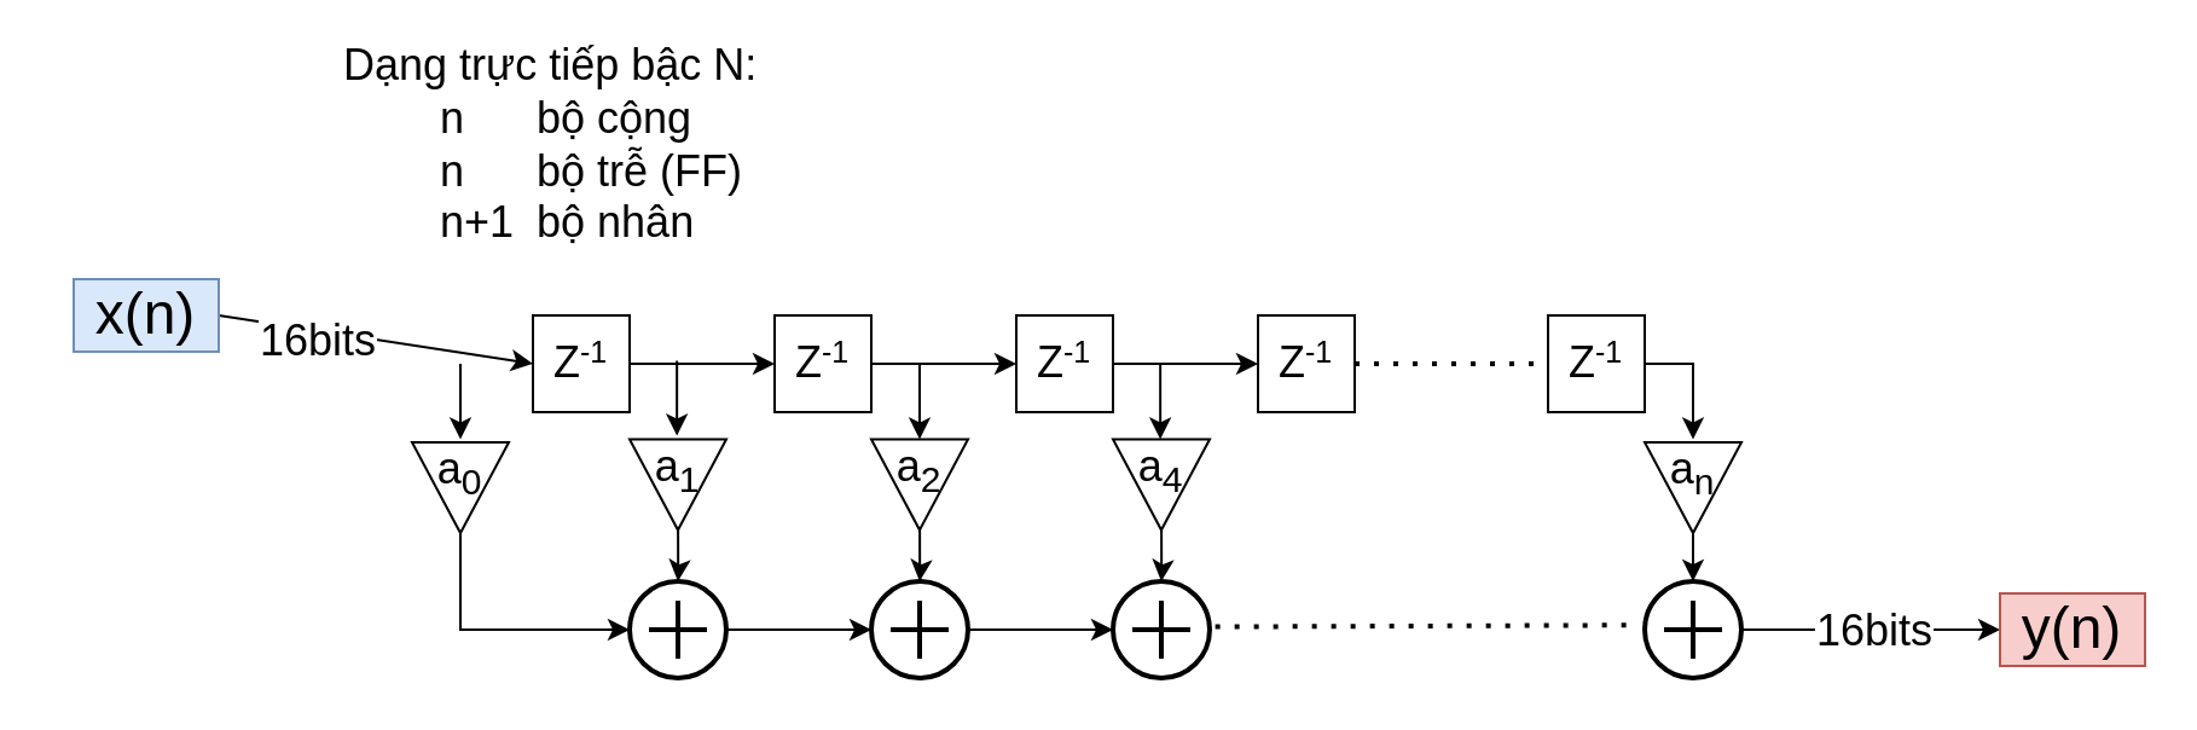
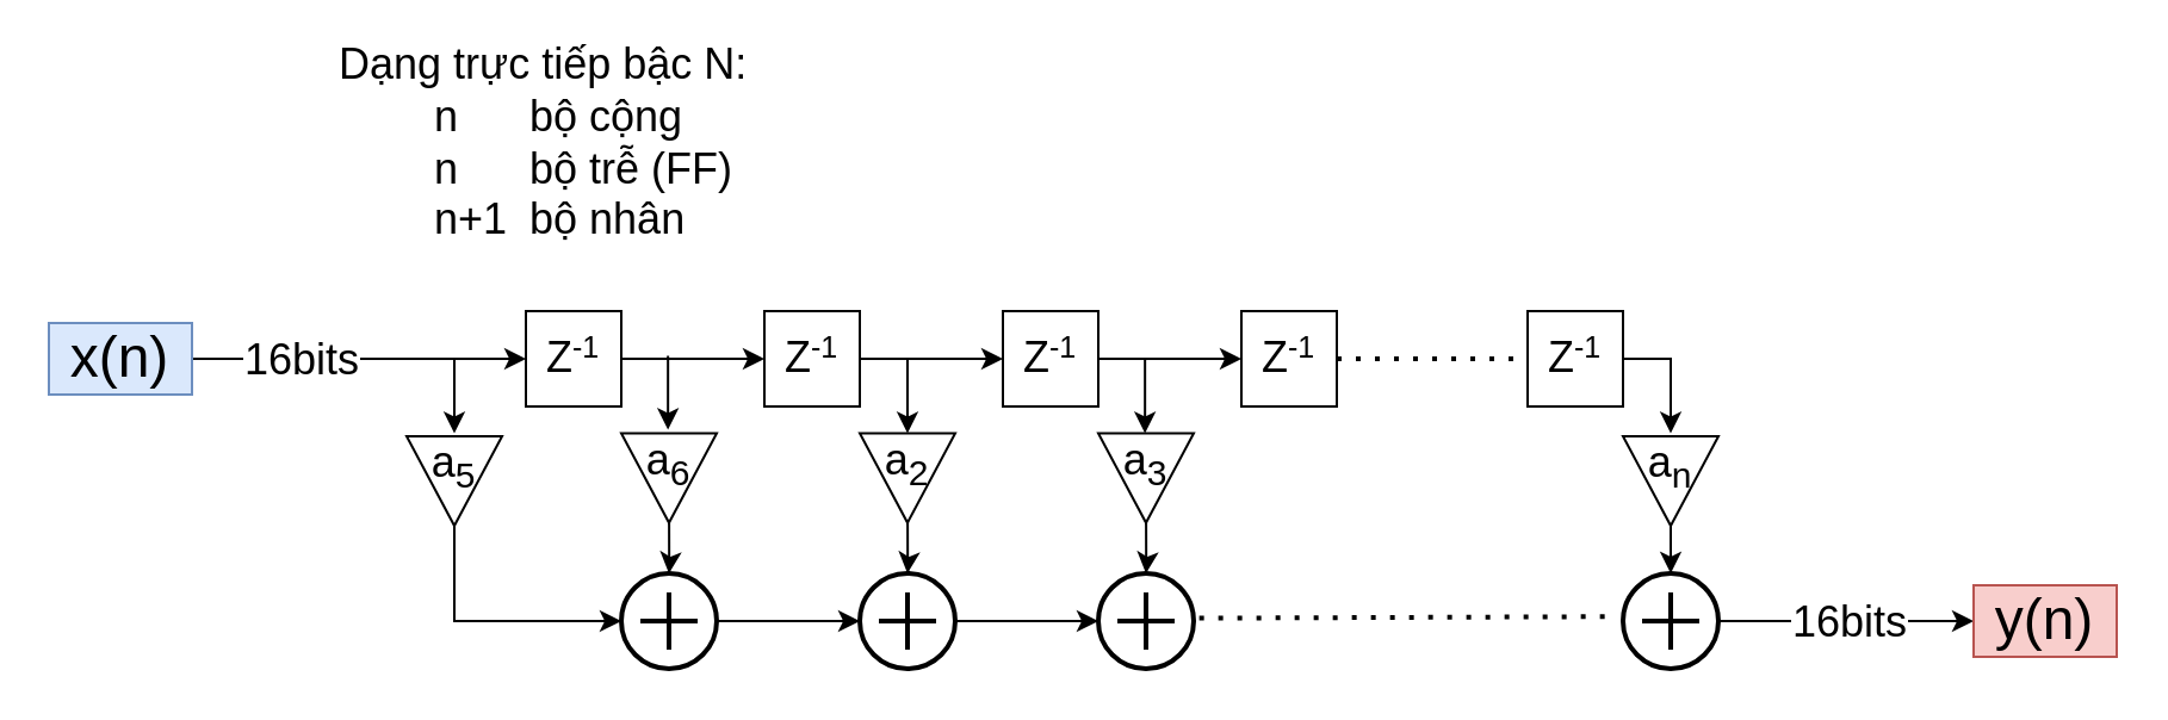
  <mxCell id="0" />
  <mxCell id="1" parent="0" />
  <mxCell id="2" value="Z&lt;span style=&quot;font-size: 15px;&quot;&gt;&lt;sup&gt;-1&lt;/sup&gt;&lt;/span&gt;" style="rounded=0;whiteSpace=wrap;html=1;fontSize=18;glass=0;strokeWidth=1;shadow=0;" parent="1" vertex="1"><mxGeometry x="220" y="130" width="40" height="40" as="geometry" /></mxCell>
  <mxCell id="3" value="Dạng trực tiếp bậc N:&lt;br&gt;&lt;span style=&quot;white-space: pre;&quot;&gt;&#09;&lt;/span&gt;n &lt;span style=&quot;white-space: pre;&quot;&gt;&#09;&lt;/span&gt;bộ cộng&lt;br&gt;&lt;span style=&quot;white-space: pre;&quot;&gt;&#09;&lt;/span&gt;n &lt;span style=&quot;white-space: pre;&quot;&gt;&#09;&lt;/span&gt;bộ trễ (FF)&lt;br&gt;&lt;span style=&quot;white-space: pre;&quot;&gt;&#09;&lt;/span&gt;n+1 &lt;span style=&quot;white-space: pre;&quot;&gt;&#09;&lt;/span&gt;bộ nhân" style="text;html=1;strokeColor=none;fillColor=none;align=left;verticalAlign=middle;whiteSpace=wrap;rounded=0;fontSize=18;" vertex="1" parent="1"><mxGeometry x="140" y="20" width="320" height="80" as="geometry" /></mxCell>
  <mxCell id="4" value="" style="endArrow=classic;html=1;rounded=0;fontSize=18;entryX=0;entryY=0.5;entryDx=0;entryDy=0;exitX=1;exitY=0.5;exitDx=0;exitDy=0;" edge="1" parent="1" source="6" target="2"><mxGeometry relative="1" as="geometry"><mxPoint x="80" y="200" as="sourcePoint" /><mxPoint x="210" y="200" as="targetPoint" /></mxGeometry></mxCell>
  <mxCell id="5" value="16bits" style="edgeLabel;resizable=0;html=1;align=center;verticalAlign=middle;fontSize=18;" connectable="0" vertex="1" parent="4"><mxGeometry relative="1" as="geometry"><mxPoint x="-25" as="offset" /></mxGeometry></mxCell>
- <mxCell id="6" value="&lt;font style=&quot;font-size: 24px;&quot;&gt;x(n)&lt;br style=&quot;font-size: 24px;&quot;&gt;&lt;/font&gt;" style="text;html=1;strokeColor=#6c8ebf;fillColor=#dae8fc;align=center;verticalAlign=middle;whiteSpace=wrap;rounded=0;fontSize=24;" vertex="1" parent="1"><mxGeometry x="30" y="115" width="60" height="30" as="geometry" /></mxCell>
+ <mxCell id="6" value="&lt;font style=&quot;font-size: 24px;&quot;&gt;x(n)&lt;br style=&quot;font-size: 24px;&quot;&gt;&lt;/font&gt;" style="text;html=1;strokeColor=#6c8ebf;fillColor=#dae8fc;align=center;verticalAlign=middle;whiteSpace=wrap;rounded=0;fontSize=24;" vertex="1" parent="1"><mxGeometry x="20" y="135" width="60" height="30" as="geometry" /></mxCell>
  <mxCell id="7" value="Z&lt;span style=&quot;font-size: 15px;&quot;&gt;&lt;sup&gt;-1&lt;/sup&gt;&lt;/span&gt;" style="rounded=0;whiteSpace=wrap;html=1;fontSize=18;glass=0;strokeWidth=1;shadow=0;" vertex="1" parent="1"><mxGeometry x="320" y="130" width="40" height="40" as="geometry" /></mxCell>
  <mxCell id="8" value="" style="edgeStyle=orthogonalEdgeStyle;rounded=0;orthogonalLoop=1;jettySize=auto;html=1;" edge="1" parent="1" source="9" target="10"><mxGeometry relative="1" as="geometry" /></mxCell>
  <mxCell id="9" value="Z&lt;span style=&quot;font-size: 15px;&quot;&gt;&lt;sup&gt;-1&lt;/sup&gt;&lt;/span&gt;" style="rounded=0;whiteSpace=wrap;html=1;fontSize=18;glass=0;strokeWidth=1;shadow=0;" vertex="1" parent="1"><mxGeometry x="420" y="130" width="40" height="40" as="geometry" /></mxCell>
  <mxCell id="10" value="Z&lt;span style=&quot;font-size: 15px;&quot;&gt;&lt;sup&gt;-1&lt;/sup&gt;&lt;/span&gt;" style="rounded=0;whiteSpace=wrap;html=1;fontSize=18;glass=0;strokeWidth=1;shadow=0;" vertex="1" parent="1"><mxGeometry x="520" y="130" width="40" height="40" as="geometry" /></mxCell>
  <mxCell id="11" value="Z&lt;span style=&quot;font-size: 15px;&quot;&gt;&lt;sup&gt;-1&lt;/sup&gt;&lt;/span&gt;" style="rounded=0;whiteSpace=wrap;html=1;fontSize=18;glass=0;strokeWidth=1;shadow=0;" vertex="1" parent="1"><mxGeometry x="640" y="130" width="40" height="40" as="geometry" /></mxCell>
  <mxCell id="12" value="" style="endArrow=classic;html=1;rounded=0;exitX=1;exitY=0.5;exitDx=0;exitDy=0;entryX=0;entryY=0.5;entryDx=0;entryDy=0;" edge="1" parent="1" source="2" target="7"><mxGeometry width="50" height="50" relative="1" as="geometry"><mxPoint x="520" y="240" as="sourcePoint" /><mxPoint x="570" y="190" as="targetPoint" /></mxGeometry></mxCell>
  <mxCell id="13" value="" style="endArrow=classic;html=1;rounded=0;exitX=1;exitY=0.5;exitDx=0;exitDy=0;entryX=0;entryY=0.5;entryDx=0;entryDy=0;" edge="1" parent="1" source="7" target="9"><mxGeometry width="50" height="50" relative="1" as="geometry"><mxPoint x="520" y="240" as="sourcePoint" /><mxPoint x="570" y="190" as="targetPoint" /></mxGeometry></mxCell>
  <mxCell id="14" value="" style="endArrow=none;dashed=1;html=1;dashPattern=1 3;strokeWidth=2;rounded=0;exitX=1;exitY=0.5;exitDx=0;exitDy=0;entryX=0;entryY=0.5;entryDx=0;entryDy=0;" edge="1" parent="1" source="10" target="11"><mxGeometry width="50" height="50" relative="1" as="geometry"><mxPoint x="520" y="240" as="sourcePoint" /><mxPoint x="570" y="190" as="targetPoint" /></mxGeometry></mxCell>
  <mxCell id="15" value="" style="edgeStyle=orthogonalEdgeStyle;rounded=0;orthogonalLoop=1;jettySize=auto;html=1;" edge="1" parent="1" source="16" target="18"><mxGeometry relative="1" as="geometry" /></mxCell>
  <mxCell id="16" value="" style="html=1;verticalLabelPosition=bottom;align=center;labelBackgroundColor=#ffffff;verticalAlign=top;strokeWidth=2;strokeColor=#000000;shadow=0;dashed=0;shape=mxgraph.ios7.icons.add;fontSize=18;" vertex="1" parent="1"><mxGeometry x="260" y="240" width="40" height="40" as="geometry" /></mxCell>
  <mxCell id="17" value="" style="edgeStyle=orthogonalEdgeStyle;rounded=0;orthogonalLoop=1;jettySize=auto;html=1;" edge="1" parent="1" source="18" target="19"><mxGeometry relative="1" as="geometry" /></mxCell>
  <mxCell id="18" value="" style="html=1;verticalLabelPosition=bottom;align=center;labelBackgroundColor=#ffffff;verticalAlign=top;strokeWidth=2;strokeColor=#000000;shadow=0;dashed=0;shape=mxgraph.ios7.icons.add;fontSize=18;" vertex="1" parent="1"><mxGeometry x="360" y="240" width="40" height="40" as="geometry" /></mxCell>
  <mxCell id="19" value="" style="html=1;verticalLabelPosition=bottom;align=center;labelBackgroundColor=#ffffff;verticalAlign=top;strokeWidth=2;strokeColor=#000000;shadow=0;dashed=0;shape=mxgraph.ios7.icons.add;fontSize=18;" vertex="1" parent="1"><mxGeometry x="460" y="240" width="40" height="40" as="geometry" /></mxCell>
  <mxCell id="20" value="" style="html=1;verticalLabelPosition=bottom;align=center;labelBackgroundColor=#ffffff;verticalAlign=top;strokeWidth=2;strokeColor=#000000;shadow=0;dashed=0;shape=mxgraph.ios7.icons.add;fontSize=18;" vertex="1" parent="1"><mxGeometry x="680" y="240" width="40" height="40" as="geometry" /></mxCell>
  <mxCell id="21" value="" style="endArrow=classic;html=1;rounded=0;fontSize=18;entryX=0;entryY=0.5;entryDx=0;entryDy=0;" edge="1" parent="1"><mxGeometry relative="1" as="geometry"><mxPoint x="720" y="260" as="sourcePoint" /><mxPoint x="827" y="260" as="targetPoint" /></mxGeometry></mxCell>
  <mxCell id="22" value="16bits" style="edgeLabel;resizable=0;html=1;align=center;verticalAlign=middle;fontSize=18;" connectable="0" vertex="1" parent="21"><mxGeometry relative="1" as="geometry" /></mxCell>
  <mxCell id="23" value="&lt;font style=&quot;font-size: 24px;&quot;&gt;y(n)&lt;br style=&quot;font-size: 24px;&quot;&gt;&lt;/font&gt;" style="text;html=1;strokeColor=#b85450;fillColor=#f8cecc;align=center;verticalAlign=middle;whiteSpace=wrap;rounded=0;fontSize=24;" vertex="1" parent="1"><mxGeometry x="827" y="245" width="60" height="30" as="geometry" /></mxCell>
  <mxCell id="24" value="" style="group" vertex="1" connectable="0" parent="1"><mxGeometry x="250" y="180" width="60" height="38.75" as="geometry" /></mxCell>
  <mxCell id="25" value="" style="triangle;whiteSpace=wrap;html=1;rotation=90;" vertex="1" parent="24"><mxGeometry x="11.25" width="37.5" height="40" as="geometry" /></mxCell>
- <mxCell id="26" value="&lt;font style=&quot;font-size: 18px;&quot;&gt;a&lt;sub&gt;1&lt;br&gt;&lt;/sub&gt;&lt;/font&gt;" style="text;html=1;strokeColor=none;fillColor=none;align=center;verticalAlign=middle;whiteSpace=wrap;rounded=0;" vertex="1" parent="24"><mxGeometry width="60" height="30" as="geometry" /></mxCell>
+ <mxCell id="26" value="&lt;font style=&quot;font-size: 18px;&quot;&gt;a&lt;sub&gt;6&lt;br&gt;&lt;/sub&gt;&lt;/font&gt;" style="text;html=1;strokeColor=none;fillColor=none;align=center;verticalAlign=middle;whiteSpace=wrap;rounded=0;" vertex="1" parent="24"><mxGeometry width="60" height="30" as="geometry" /></mxCell>
  <mxCell id="27" value="" style="group" vertex="1" connectable="0" parent="1"><mxGeometry x="350" y="180" width="60" height="38.75" as="geometry" /></mxCell>
  <mxCell id="28" value="" style="triangle;whiteSpace=wrap;html=1;rotation=90;" vertex="1" parent="27"><mxGeometry x="11.25" width="37.5" height="40" as="geometry" /></mxCell>
  <mxCell id="29" value="&lt;font style=&quot;font-size: 18px;&quot;&gt;a&lt;sub&gt;2&lt;br&gt;&lt;/sub&gt;&lt;/font&gt;" style="text;html=1;strokeColor=none;fillColor=none;align=center;verticalAlign=middle;whiteSpace=wrap;rounded=0;" vertex="1" parent="27"><mxGeometry width="60" height="30" as="geometry" /></mxCell>
  <mxCell id="30" value="" style="group" vertex="1" connectable="0" parent="1"><mxGeometry x="450" y="180" width="60" height="38.75" as="geometry" /></mxCell>
  <mxCell id="31" value="" style="triangle;whiteSpace=wrap;html=1;rotation=90;" vertex="1" parent="30"><mxGeometry x="11.25" width="37.5" height="40" as="geometry" /></mxCell>
- <mxCell id="32" value="&lt;font style=&quot;font-size: 18px;&quot;&gt;a&lt;sub&gt;4&lt;br&gt;&lt;/sub&gt;&lt;/font&gt;" style="text;html=1;strokeColor=none;fillColor=none;align=center;verticalAlign=middle;whiteSpace=wrap;rounded=0;" vertex="1" parent="30"><mxGeometry width="60" height="30" as="geometry" /></mxCell>
+ <mxCell id="32" value="&lt;font style=&quot;font-size: 18px;&quot;&gt;a&lt;sub&gt;3&lt;br&gt;&lt;/sub&gt;&lt;/font&gt;" style="text;html=1;strokeColor=none;fillColor=none;align=center;verticalAlign=middle;whiteSpace=wrap;rounded=0;" vertex="1" parent="30"><mxGeometry width="60" height="30" as="geometry" /></mxCell>
  <mxCell id="33" value="" style="group" vertex="1" connectable="0" parent="1"><mxGeometry x="670" y="181.25" width="60" height="38.75" as="geometry" /></mxCell>
  <mxCell id="34" value="" style="triangle;whiteSpace=wrap;html=1;rotation=90;" vertex="1" parent="33"><mxGeometry x="11.25" width="37.5" height="40" as="geometry" /></mxCell>
  <mxCell id="35" value="&lt;font style=&quot;font-size: 18px;&quot;&gt;a&lt;sub&gt;n&lt;br&gt;&lt;/sub&gt;&lt;/font&gt;" style="text;html=1;strokeColor=none;fillColor=none;align=center;verticalAlign=middle;whiteSpace=wrap;rounded=0;" vertex="1" parent="33"><mxGeometry width="60" height="30" as="geometry" /></mxCell>
  <mxCell id="36" value="" style="endArrow=classic;html=1;rounded=0;exitX=1;exitY=0.5;exitDx=0;exitDy=0;entryX=0.5;entryY=0;entryDx=0;entryDy=0;" edge="1" parent="1" source="11" target="35"><mxGeometry width="50" height="50" relative="1" as="geometry"><mxPoint x="420" y="240" as="sourcePoint" /><mxPoint x="470" y="190" as="targetPoint" /><Array as="points"><mxPoint x="700" y="150" /></Array></mxGeometry></mxCell>
  <mxCell id="37" value="" style="endArrow=none;dashed=1;html=1;dashPattern=1 3;strokeWidth=2;rounded=0;exitX=1.058;exitY=0.47;exitDx=0;exitDy=0;entryX=-0.067;entryY=0.453;entryDx=0;entryDy=0;entryPerimeter=0;exitPerimeter=0;" edge="1" parent="1" source="19" target="20"><mxGeometry width="50" height="50" relative="1" as="geometry"><mxPoint x="550" y="259.58" as="sourcePoint" /><mxPoint x="630" y="259.58" as="targetPoint" /></mxGeometry></mxCell>
  <mxCell id="38" value="" style="group" vertex="1" connectable="0" parent="1"><mxGeometry x="160" y="181.25" width="60" height="38.75" as="geometry" /></mxCell>
  <mxCell id="39" value="" style="triangle;whiteSpace=wrap;html=1;rotation=90;" vertex="1" parent="38"><mxGeometry x="11.25" width="37.5" height="40" as="geometry" /></mxCell>
- <mxCell id="40" value="&lt;font style=&quot;font-size: 18px;&quot;&gt;a&lt;sub&gt;0&lt;br&gt;&lt;/sub&gt;&lt;/font&gt;" style="text;html=1;strokeColor=none;fillColor=none;align=center;verticalAlign=middle;whiteSpace=wrap;rounded=0;" vertex="1" parent="38"><mxGeometry width="60" height="30" as="geometry" /></mxCell>
+ <mxCell id="40" value="&lt;font style=&quot;font-size: 18px;&quot;&gt;a&lt;sub&gt;5&lt;br&gt;&lt;/sub&gt;&lt;/font&gt;" style="text;html=1;strokeColor=none;fillColor=none;align=center;verticalAlign=middle;whiteSpace=wrap;rounded=0;" vertex="1" parent="38"><mxGeometry width="60" height="30" as="geometry" /></mxCell>
  <mxCell id="41" value="" style="endArrow=classic;html=1;rounded=0;entryX=0.5;entryY=0;entryDx=0;entryDy=0;" edge="1" parent="1" target="40"><mxGeometry width="50" height="50" relative="1" as="geometry"><mxPoint x="190" y="150" as="sourcePoint" /><mxPoint x="470" y="190" as="targetPoint" /></mxGeometry></mxCell>
  <mxCell id="42" value="" style="endArrow=classic;html=1;rounded=0;entryX=0.5;entryY=0;entryDx=0;entryDy=0;" edge="1" parent="1"><mxGeometry width="50" height="50" relative="1" as="geometry"><mxPoint x="279.58" y="148.75" as="sourcePoint" /><mxPoint x="279.58" y="179.75" as="targetPoint" /></mxGeometry></mxCell>
  <mxCell id="43" value="" style="endArrow=classic;html=1;rounded=0;entryX=0.5;entryY=0;entryDx=0;entryDy=0;" edge="1" parent="1"><mxGeometry width="50" height="50" relative="1" as="geometry"><mxPoint x="380" y="150.25" as="sourcePoint" /><mxPoint x="380" y="181.25" as="targetPoint" /></mxGeometry></mxCell>
  <mxCell id="44" value="" style="endArrow=classic;html=1;rounded=0;entryX=0.5;entryY=0;entryDx=0;entryDy=0;" edge="1" parent="1"><mxGeometry width="50" height="50" relative="1" as="geometry"><mxPoint x="479.58" y="150.25" as="sourcePoint" /><mxPoint x="479.58" y="181.25" as="targetPoint" /></mxGeometry></mxCell>
  <mxCell id="45" value="" style="edgeStyle=orthogonalEdgeStyle;rounded=0;orthogonalLoop=1;jettySize=auto;html=1;" edge="1" parent="1" source="31" target="19"><mxGeometry relative="1" as="geometry" /></mxCell>
  <mxCell id="46" value="" style="edgeStyle=orthogonalEdgeStyle;rounded=0;orthogonalLoop=1;jettySize=auto;html=1;" edge="1" parent="1" source="28" target="18"><mxGeometry relative="1" as="geometry" /></mxCell>
  <mxCell id="47" value="" style="edgeStyle=orthogonalEdgeStyle;rounded=0;orthogonalLoop=1;jettySize=auto;html=1;" edge="1" parent="1" source="25" target="16"><mxGeometry relative="1" as="geometry" /></mxCell>
  <mxCell id="48" value="" style="edgeStyle=orthogonalEdgeStyle;rounded=0;orthogonalLoop=1;jettySize=auto;html=1;exitX=1;exitY=0.5;exitDx=0;exitDy=0;entryX=0;entryY=0.5;entryDx=0;entryDy=0;entryPerimeter=0;" edge="1" parent="1" source="39" target="16"><mxGeometry relative="1" as="geometry"><mxPoint x="180" y="245.33" as="sourcePoint" /><mxPoint x="240" y="270" as="targetPoint" /><Array as="points"><mxPoint x="190" y="260" /></Array></mxGeometry></mxCell>
  <mxCell id="49" value="" style="edgeStyle=orthogonalEdgeStyle;rounded=0;orthogonalLoop=1;jettySize=auto;html=1;exitX=1;exitY=0.5;exitDx=0;exitDy=0;" edge="1" parent="1" source="34" target="20"><mxGeometry relative="1" as="geometry" /></mxCell>
